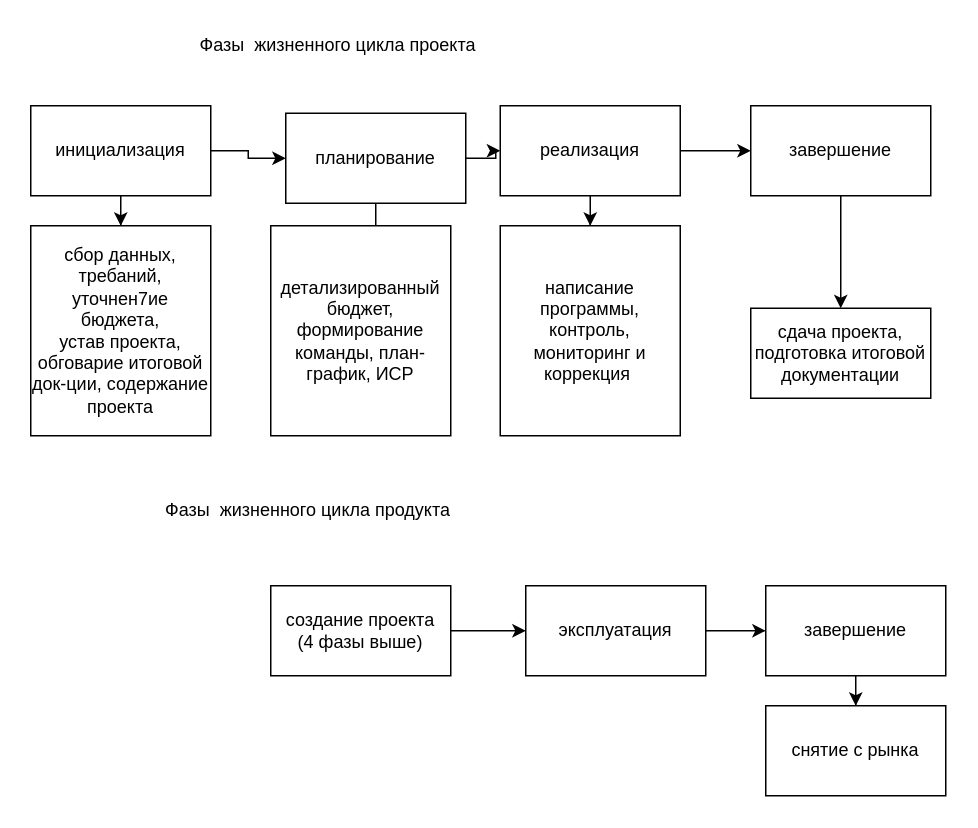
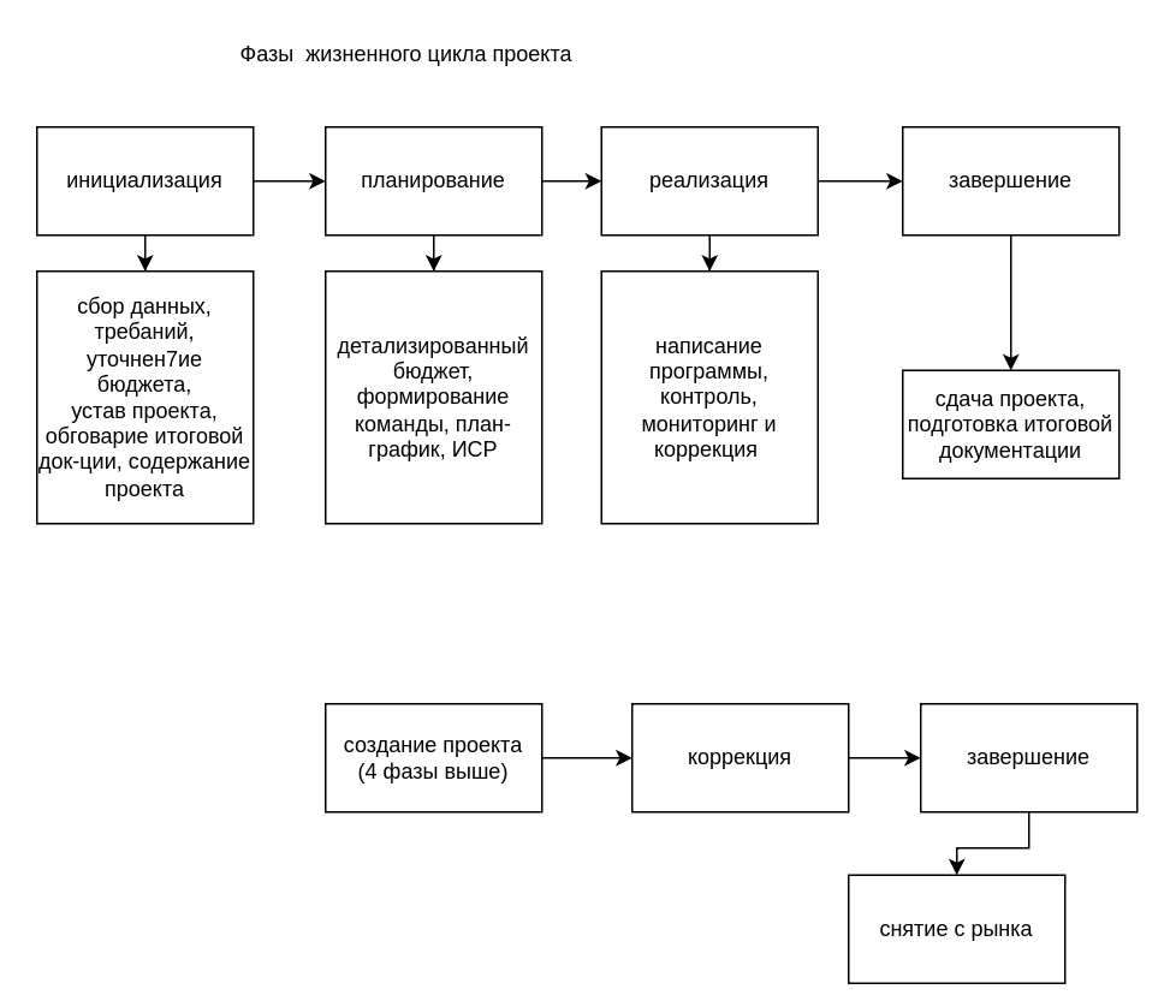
  <mxCell id="0" />
  <mxCell id="1" parent="0" />
  <mxCell id="2" value="" style="edgeStyle=orthogonalEdgeStyle;rounded=0;orthogonalLoop=1;jettySize=auto;html=1;" edge="1" parent="1" source="4" target="9"><mxGeometry relative="1" as="geometry" /></mxCell>
  <mxCell id="3" value="" style="edgeStyle=orthogonalEdgeStyle;rounded=0;orthogonalLoop=1;jettySize=auto;html=1;" edge="1" parent="1" source="4" target="5"><mxGeometry relative="1" as="geometry" /></mxCell>
  <mxCell id="4" value="инициализация" style="rounded=0;whiteSpace=wrap;html=1;" vertex="1" parent="1"><mxGeometry x="20" y="70" width="120" height="60" as="geometry" /></mxCell>
  <mxCell id="5" value="сбор данных, требаний, уточнен7ие бюджета,&lt;br&gt;устав проекта, обговарие итоговой док-ции, содержание проекта" style="rounded=0;whiteSpace=wrap;html=1;" vertex="1" parent="1"><mxGeometry x="20" y="150" width="120" height="140" as="geometry" /></mxCell>
  <mxCell id="6" value="Фазы&amp;nbsp; жизненного цикла проекта" style="text;html=1;strokeColor=none;fillColor=none;align=center;verticalAlign=middle;whiteSpace=wrap;rounded=0;" vertex="1" parent="1"><mxGeometry x="40" y="20" width="370" height="20" as="geometry" /></mxCell>
  <mxCell id="7" value="" style="edgeStyle=orthogonalEdgeStyle;rounded=0;orthogonalLoop=1;jettySize=auto;html=1;" edge="1" parent="1" source="9" target="13"><mxGeometry relative="1" as="geometry" /></mxCell>
  <mxCell id="8" value="" style="edgeStyle=orthogonalEdgeStyle;rounded=0;orthogonalLoop=1;jettySize=auto;html=1;" edge="1" parent="1" source="9" target="10"><mxGeometry relative="1" as="geometry" /></mxCell>
- <mxCell id="9" value="планирование" style="rounded=0;whiteSpace=wrap;html=1;" vertex="1" parent="1"><mxGeometry x="190" y="75" width="120" height="60" as="geometry" /></mxCell>
+ <mxCell id="9" value="планирование" style="rounded=0;whiteSpace=wrap;html=1;" vertex="1" parent="1"><mxGeometry x="180" y="70" width="120" height="60" as="geometry" /></mxCell>
  <mxCell id="10" value="детализированный бюджет, формирование команды, план-график, ИСР" style="rounded=0;whiteSpace=wrap;html=1;" vertex="1" parent="1"><mxGeometry x="180" y="150" width="120" height="140" as="geometry" /></mxCell>
  <mxCell id="11" value="" style="edgeStyle=orthogonalEdgeStyle;rounded=0;orthogonalLoop=1;jettySize=auto;html=1;" edge="1" parent="1" source="13" target="16"><mxGeometry relative="1" as="geometry" /></mxCell>
  <mxCell id="12" value="" style="edgeStyle=orthogonalEdgeStyle;rounded=0;orthogonalLoop=1;jettySize=auto;html=1;" edge="1" parent="1" source="13" target="14"><mxGeometry relative="1" as="geometry" /></mxCell>
  <mxCell id="13" value="реализация" style="rounded=0;whiteSpace=wrap;html=1;" vertex="1" parent="1"><mxGeometry x="333" y="70" width="120" height="60" as="geometry" /></mxCell>
  <mxCell id="14" value="написание программы,&lt;br&gt;контроль, мониторинг и коррекция&amp;nbsp;" style="rounded=0;whiteSpace=wrap;html=1;" vertex="1" parent="1"><mxGeometry x="333" y="150" width="120" height="140" as="geometry" /></mxCell>
  <mxCell id="15" value="" style="edgeStyle=orthogonalEdgeStyle;rounded=0;orthogonalLoop=1;jettySize=auto;html=1;" edge="1" parent="1" source="16" target="17"><mxGeometry relative="1" as="geometry" /></mxCell>
  <mxCell id="16" value="завершение" style="rounded=0;whiteSpace=wrap;html=1;" vertex="1" parent="1"><mxGeometry x="500" y="70" width="120" height="60" as="geometry" /></mxCell>
  <mxCell id="17" value="сдача проекта,&lt;br&gt;подготовка итоговой документации" style="rounded=0;whiteSpace=wrap;html=1;" vertex="1" parent="1"><mxGeometry x="500" y="205" width="120" height="60" as="geometry" /></mxCell>
- <mxCell id="18" value="Фазы&amp;nbsp; жизненного цикла продукта" style="text;html=1;strokeColor=none;fillColor=none;align=center;verticalAlign=middle;whiteSpace=wrap;rounded=0;" vertex="1" parent="1"><mxGeometry x="20" y="330" width="370" height="20" as="geometry" /></mxCell>
  <mxCell id="19" value="" style="edgeStyle=orthogonalEdgeStyle;rounded=0;orthogonalLoop=1;jettySize=auto;html=1;" edge="1" parent="1" source="20" target="22"><mxGeometry relative="1" as="geometry" /></mxCell>
  <mxCell id="20" value="создание проекта&lt;br&gt;(4 фазы выше)" style="rounded=0;whiteSpace=wrap;html=1;" vertex="1" parent="1"><mxGeometry x="180" y="390" width="120" height="60" as="geometry" /></mxCell>
  <mxCell id="21" value="" style="edgeStyle=orthogonalEdgeStyle;rounded=0;orthogonalLoop=1;jettySize=auto;html=1;" edge="1" parent="1" source="22" target="24"><mxGeometry relative="1" as="geometry" /></mxCell>
- <mxCell id="22" value="эксплуатация" style="rounded=0;whiteSpace=wrap;html=1;" vertex="1" parent="1"><mxGeometry x="350" y="390" width="120" height="60" as="geometry" /></mxCell>
+ <mxCell id="22" value="коррекция" style="rounded=0;whiteSpace=wrap;html=1;" vertex="1" parent="1"><mxGeometry x="350" y="390" width="120" height="60" as="geometry" /></mxCell>
  <mxCell id="23" value="" style="edgeStyle=orthogonalEdgeStyle;rounded=0;orthogonalLoop=1;jettySize=auto;html=1;" edge="1" parent="1" source="24" target="25"><mxGeometry relative="1" as="geometry" /></mxCell>
  <mxCell id="24" value="завершение" style="rounded=0;whiteSpace=wrap;html=1;" vertex="1" parent="1"><mxGeometry x="510" y="390" width="120" height="60" as="geometry" /></mxCell>
- <mxCell id="25" value="снятие с рынка" style="rounded=0;whiteSpace=wrap;html=1;" vertex="1" parent="1"><mxGeometry x="510" y="470" width="120" height="60" as="geometry" /></mxCell>
+ <mxCell id="25" value="снятие с рынка" style="rounded=0;whiteSpace=wrap;html=1;" vertex="1" parent="1"><mxGeometry x="470" y="485" width="120" height="60" as="geometry" /></mxCell>
